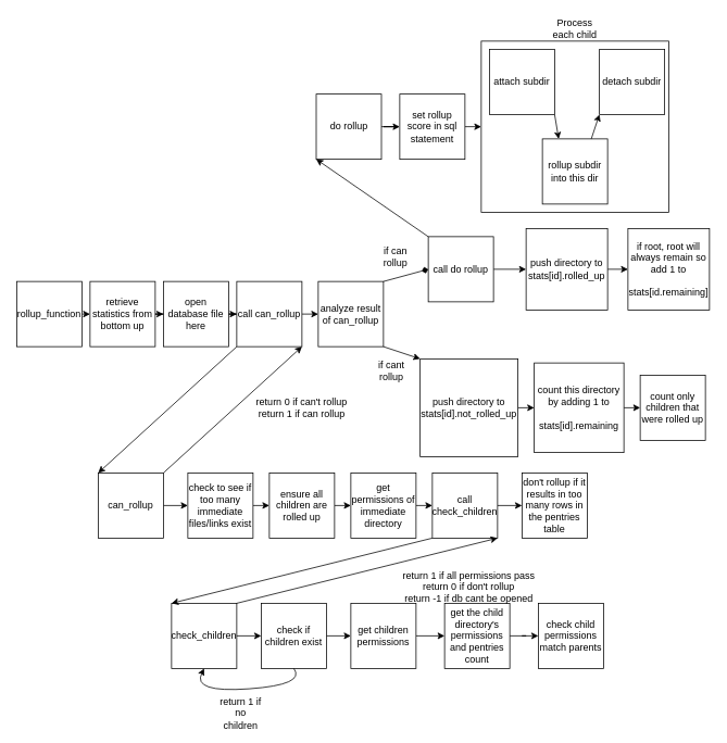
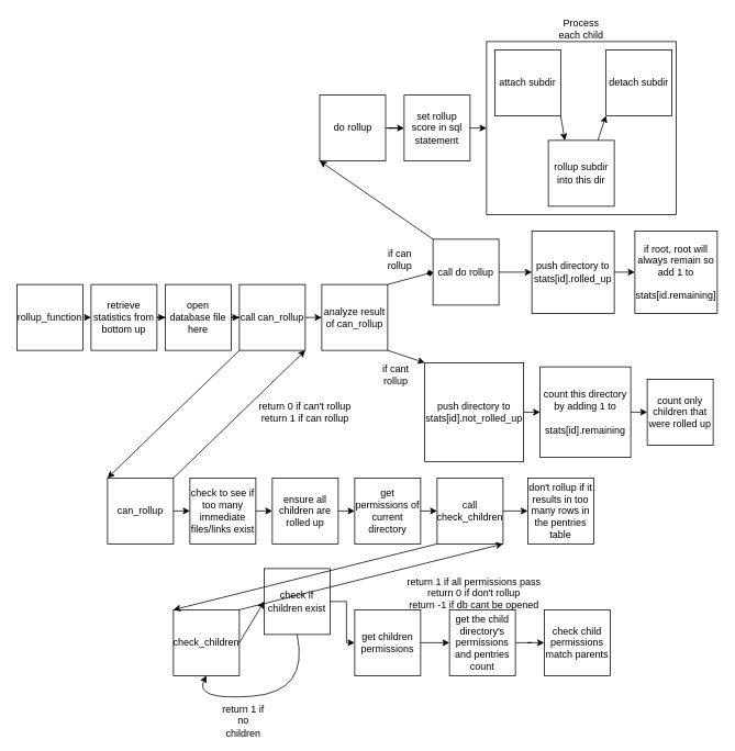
  <mxCell id="0" />
  <mxCell id="1" parent="0" />
  <mxCell id="2" style="edgeStyle=orthogonalEdgeStyle;rounded=0;orthogonalLoop=1;jettySize=auto;html=1;exitX=1;exitY=0.5;exitDx=0;exitDy=0;entryX=0;entryY=0.5;entryDx=0;entryDy=0;" edge="1" parent="1" source="3" target="5"><mxGeometry relative="1" as="geometry" /></mxCell>
  <mxCell id="3" value="rollup_function" style="whiteSpace=wrap;html=1;aspect=fixed;" vertex="1" parent="1"><mxGeometry y="345" width="80" height="80" as="geometry" x="20" /></mxCell>
  <mxCell id="4" style="edgeStyle=orthogonalEdgeStyle;rounded=0;orthogonalLoop=1;jettySize=auto;html=1;exitX=1;exitY=0.5;exitDx=0;exitDy=0;" edge="1" parent="1" source="5" target="7"><mxGeometry relative="1" as="geometry" /></mxCell>
  <mxCell id="5" value="retrieve statistics from bottom up" style="whiteSpace=wrap;html=1;aspect=fixed;" vertex="1" parent="1"><mxGeometry x="110" y="345" width="80" height="80" as="geometry" /></mxCell>
  <mxCell id="6" style="edgeStyle=orthogonalEdgeStyle;rounded=0;orthogonalLoop=1;jettySize=auto;html=1;exitX=1;exitY=0.5;exitDx=0;exitDy=0;" edge="1" parent="1" source="7" target="61"><mxGeometry relative="1" as="geometry" /></mxCell>
  <mxCell id="7" value="open database file here" style="whiteSpace=wrap;html=1;aspect=fixed;" vertex="1" parent="1"><mxGeometry x="200" y="345" width="80" height="80" as="geometry" /></mxCell>
  <mxCell id="8" value="analyze result of can_rollup" style="whiteSpace=wrap;html=1;aspect=fixed;" vertex="1" parent="1"><mxGeometry x="390" y="345" width="80" height="80" as="geometry" /></mxCell>
  <mxCell id="9" value="" style="endArrow=diamond;html=1;rounded=0;exitX=1;exitY=0;exitDx=0;exitDy=0;entryX=0;entryY=0.5;entryDx=0;entryDy=0;" edge="1" parent="1" source="8" target="11"><mxGeometry width="50" height="50" relative="1" as="geometry"><mxPoint x="495" y="360" as="sourcePoint" /><mxPoint x="505" y="420" as="targetPoint" /></mxGeometry></mxCell>
  <mxCell id="10" style="edgeStyle=orthogonalEdgeStyle;rounded=0;orthogonalLoop=1;jettySize=auto;html=1;exitX=1;exitY=0.5;exitDx=0;exitDy=0;" edge="1" parent="1" source="11" target="14"><mxGeometry relative="1" as="geometry" /></mxCell>
  <mxCell id="11" value="call do rollup" style="whiteSpace=wrap;html=1;aspect=fixed;" vertex="1" parent="1"><mxGeometry x="525" y="290" width="80" height="80" as="geometry" /></mxCell>
  <mxCell id="12" value="if can rollup" style="text;html=1;strokeColor=none;fillColor=none;align=center;verticalAlign=middle;whiteSpace=wrap;rounded=0;" vertex="1" parent="1"><mxGeometry x="455" y="300" width="60" height="30" as="geometry" /></mxCell>
  <mxCell id="13" style="edgeStyle=orthogonalEdgeStyle;rounded=0;orthogonalLoop=1;jettySize=auto;html=1;exitX=1;exitY=0.5;exitDx=0;exitDy=0;entryX=0;entryY=0.5;entryDx=0;entryDy=0;" edge="1" parent="1" source="14" target="59"><mxGeometry relative="1" as="geometry" /></mxCell>
  <mxCell id="14" value="push directory to stats[id].rolled_up" style="whiteSpace=wrap;html=1;aspect=fixed;" vertex="1" parent="1"><mxGeometry x="645" y="280" width="100" height="100" as="geometry" /></mxCell>
  <mxCell id="15" style="edgeStyle=orthogonalEdgeStyle;rounded=0;orthogonalLoop=1;jettySize=auto;html=1;exitX=1;exitY=0.5;exitDx=0;exitDy=0;entryX=0;entryY=0.5;entryDx=0;entryDy=0;" edge="1" parent="1" source="16" target="20"><mxGeometry relative="1" as="geometry" /></mxCell>
  <mxCell id="16" value="push directory to stats[id].not_rolled_up" style="whiteSpace=wrap;html=1;aspect=fixed;" vertex="1" parent="1"><mxGeometry x="515" y="440" width="120" height="120" as="geometry" /></mxCell>
  <mxCell id="17" value="" style="endArrow=classic;html=1;rounded=0;exitX=1;exitY=1;exitDx=0;exitDy=0;entryX=0;entryY=0;entryDx=0;entryDy=0;" edge="1" parent="1" source="8" target="16"><mxGeometry width="50" height="50" relative="1" as="geometry"><mxPoint x="450" y="530" as="sourcePoint" /><mxPoint x="500" y="480" as="targetPoint" /></mxGeometry></mxCell>
  <mxCell id="18" value="if cant rollup" style="text;html=1;strokeColor=none;fillColor=none;align=center;verticalAlign=middle;whiteSpace=wrap;rounded=0;" vertex="1" parent="1"><mxGeometry x="450" y="440" width="60" height="30" as="geometry" /></mxCell>
  <mxCell id="19" style="edgeStyle=orthogonalEdgeStyle;rounded=0;orthogonalLoop=1;jettySize=auto;html=1;exitX=1;exitY=0.5;exitDx=0;exitDy=0;entryX=0;entryY=0.5;entryDx=0;entryDy=0;" edge="1" parent="1" source="20" target="21"><mxGeometry relative="1" as="geometry" /></mxCell>
  <mxCell id="20" value="count this directory by adding 1 to &lt;br&gt;&lt;br&gt;stats[id].remaining" style="whiteSpace=wrap;html=1;aspect=fixed;" vertex="1" parent="1"><mxGeometry x="655" y="445" width="110" height="110" as="geometry" /></mxCell>
  <mxCell id="21" value="count only children that were rolled up" style="whiteSpace=wrap;html=1;aspect=fixed;" vertex="1" parent="1"><mxGeometry x="785" y="460" width="80" height="80" as="geometry" /></mxCell>
  <mxCell id="22" style="edgeStyle=orthogonalEdgeStyle;rounded=0;orthogonalLoop=1;jettySize=auto;html=1;" edge="1" parent="1" source="23" target="25"><mxGeometry relative="1" as="geometry" /></mxCell>
  <mxCell id="23" value="do rollup" style="whiteSpace=wrap;html=1;aspect=fixed;" vertex="1" parent="1"><mxGeometry x="387.5" y="115" width="80" height="80" as="geometry" /></mxCell>
  <mxCell id="24" style="edgeStyle=orthogonalEdgeStyle;rounded=0;orthogonalLoop=1;jettySize=auto;html=1;exitX=1;exitY=0.5;exitDx=0;exitDy=0;entryX=0;entryY=0.5;entryDx=0;entryDy=0;" edge="1" parent="1" source="25" target="26"><mxGeometry relative="1" as="geometry"><mxPoint x="555" y="155" as="targetPoint" /></mxGeometry></mxCell>
  <mxCell id="25" value="set rollup score in sql statement" style="whiteSpace=wrap;html=1;aspect=fixed;" vertex="1" parent="1"><mxGeometry x="490" y="115" width="80" height="80" as="geometry" /></mxCell>
  <mxCell id="26" value="" style="rounded=0;whiteSpace=wrap;html=1;" vertex="1" parent="1"><mxGeometry x="590" y="50" width="230" height="210" as="geometry" /></mxCell>
  <mxCell id="27" value="Process each child" style="text;html=1;strokeColor=none;fillColor=none;align=center;verticalAlign=middle;whiteSpace=wrap;rounded=0;" vertex="1" parent="1"><mxGeometry x="675" y="20" width="60" height="30" as="geometry" /></mxCell>
  <mxCell id="28" value="attach subdir" style="whiteSpace=wrap;html=1;aspect=fixed;" vertex="1" parent="1"><mxGeometry x="600" y="60" width="80" height="80" as="geometry" /></mxCell>
  <mxCell id="29" value="rollup subdir into this dir" style="whiteSpace=wrap;html=1;aspect=fixed;" vertex="1" parent="1"><mxGeometry x="665" y="170" width="80" height="80" as="geometry" /></mxCell>
  <mxCell id="30" value="detach subdir" style="whiteSpace=wrap;html=1;aspect=fixed;" vertex="1" parent="1"><mxGeometry x="735" y="60" width="80" height="80" as="geometry" /></mxCell>
  <mxCell id="31" value="" style="endArrow=classic;html=1;rounded=0;exitX=1;exitY=1;exitDx=0;exitDy=0;entryX=0.25;entryY=0;entryDx=0;entryDy=0;" edge="1" parent="1" source="28" target="29"><mxGeometry width="50" height="50" relative="1" as="geometry"><mxPoint x="680" y="150" as="sourcePoint" /><mxPoint x="730" y="100" as="targetPoint" /></mxGeometry></mxCell>
  <mxCell id="32" value="" style="endArrow=classic;html=1;rounded=0;exitX=0.75;exitY=0;exitDx=0;exitDy=0;entryX=0;entryY=1;entryDx=0;entryDy=0;" edge="1" parent="1" source="29" target="30"><mxGeometry width="50" height="50" relative="1" as="geometry"><mxPoint x="690" y="170" as="sourcePoint" /><mxPoint x="740" y="120" as="targetPoint" /></mxGeometry></mxCell>
  <mxCell id="33" value="" style="endArrow=classic;html=1;rounded=0;exitX=0;exitY=0;exitDx=0;exitDy=0;entryX=0;entryY=1;entryDx=0;entryDy=0;" edge="1" parent="1" source="11" target="23"><mxGeometry width="50" height="50" relative="1" as="geometry"><mxPoint x="420" y="210" as="sourcePoint" /><mxPoint x="400" y="250" as="targetPoint" /></mxGeometry></mxCell>
  <mxCell id="34" style="edgeStyle=orthogonalEdgeStyle;rounded=0;orthogonalLoop=1;jettySize=auto;html=1;exitX=1;exitY=0.5;exitDx=0;exitDy=0;entryX=0;entryY=0.5;entryDx=0;entryDy=0;" edge="1" parent="1" source="35" target="37"><mxGeometry relative="1" as="geometry" /></mxCell>
- <mxCell id="35" value="can_rollup" style="whiteSpace=wrap;html=1;aspect=fixed;" vertex="1" parent="1"><mxGeometry x="120" y="580" width="80" height="80" as="geometry" /></mxCell>
+ <mxCell id="35" value="can_rollup" style="whiteSpace=wrap;html=1;aspect=fixed;" vertex="1" parent="1"><mxGeometry x="130" y="580" width="80" height="80" as="geometry" /></mxCell>
  <mxCell id="36" style="edgeStyle=orthogonalEdgeStyle;rounded=0;orthogonalLoop=1;jettySize=auto;html=1;exitX=1;exitY=0.5;exitDx=0;exitDy=0;entryX=0;entryY=0.5;entryDx=0;entryDy=0;" edge="1" parent="1" source="37" target="39"><mxGeometry relative="1" as="geometry" /></mxCell>
  <mxCell id="37" value="check to see if too many immediate files/links exist" style="whiteSpace=wrap;html=1;aspect=fixed;" vertex="1" parent="1"><mxGeometry x="230" y="580" width="80" height="80" as="geometry" /></mxCell>
  <mxCell id="38" style="edgeStyle=orthogonalEdgeStyle;rounded=0;orthogonalLoop=1;jettySize=auto;html=1;exitX=1;exitY=0.5;exitDx=0;exitDy=0;entryX=0;entryY=0.5;entryDx=0;entryDy=0;" edge="1" parent="1" source="39" target="41"><mxGeometry relative="1" as="geometry" /></mxCell>
  <mxCell id="39" value="ensure all children are rolled up" style="whiteSpace=wrap;html=1;aspect=fixed;" vertex="1" parent="1"><mxGeometry x="330" y="580" width="80" height="80" as="geometry" /></mxCell>
  <mxCell id="40" style="edgeStyle=orthogonalEdgeStyle;rounded=0;orthogonalLoop=1;jettySize=auto;html=1;exitX=1;exitY=0.5;exitDx=0;exitDy=0;entryX=0;entryY=0.5;entryDx=0;entryDy=0;" edge="1" parent="1" source="41" target="43"><mxGeometry relative="1" as="geometry" /></mxCell>
- <mxCell id="41" value="get permissions of immediate directory" style="whiteSpace=wrap;html=1;aspect=fixed;" vertex="1" parent="1"><mxGeometry x="430" y="580" width="80" height="80" as="geometry" /></mxCell>
+ <mxCell id="41" value="get permissions of current directory" style="whiteSpace=wrap;html=1;aspect=fixed;" vertex="1" parent="1"><mxGeometry x="430" y="580" width="80" height="80" as="geometry" /></mxCell>
  <mxCell id="42" style="edgeStyle=orthogonalEdgeStyle;rounded=0;orthogonalLoop=1;jettySize=auto;html=1;exitX=1;exitY=0.5;exitDx=0;exitDy=0;" edge="1" parent="1" source="43"><mxGeometry relative="1" as="geometry"><mxPoint x="640" y="620" as="targetPoint" /></mxGeometry></mxCell>
  <mxCell id="43" value="call check_children" style="whiteSpace=wrap;html=1;aspect=fixed;" vertex="1" parent="1"><mxGeometry x="530" y="580" width="80" height="80" as="geometry" /></mxCell>
  <mxCell id="44" value="don't rollup if it results in too many rows in the pentries table" style="whiteSpace=wrap;html=1;aspect=fixed;" vertex="1" parent="1"><mxGeometry x="640" y="580" width="80" height="80" as="geometry" /></mxCell>
  <mxCell id="45" value="check_children" style="whiteSpace=wrap;html=1;aspect=fixed;fontColor=#000000;" vertex="1" parent="1"><mxGeometry x="210" y="740" width="80" height="80" as="geometry" /></mxCell>
  <mxCell id="46" value="" style="endArrow=classic;html=1;rounded=0;entryX=0;entryY=0.5;entryDx=0;entryDy=0;exitX=1;exitY=0.5;exitDx=0;exitDy=0;" edge="1" parent="1" source="45" target="48"><mxGeometry width="50" height="50" relative="1" as="geometry"><mxPoint x="300" y="800" as="sourcePoint" /><mxPoint x="350" y="750" as="targetPoint" /></mxGeometry></mxCell>
  <mxCell id="47" style="edgeStyle=orthogonalEdgeStyle;rounded=0;orthogonalLoop=1;jettySize=auto;html=1;exitX=1;exitY=0.5;exitDx=0;exitDy=0;entryX=0;entryY=0.5;entryDx=0;entryDy=0;" edge="1" parent="1" source="48" target="50"><mxGeometry relative="1" as="geometry" /></mxCell>
- <mxCell id="48" value="check if children exist" style="whiteSpace=wrap;html=1;aspect=fixed;" vertex="1" parent="1"><mxGeometry x="320" y="740" width="80" height="80" as="geometry" /></mxCell>
+ <mxCell id="48" value="check if children exist" style="whiteSpace=wrap;html=1;aspect=fixed;" vertex="1" parent="1"><mxGeometry x="320" y="690" width="80" height="80" as="geometry" /></mxCell>
  <mxCell id="49" style="edgeStyle=orthogonalEdgeStyle;rounded=0;orthogonalLoop=1;jettySize=auto;html=1;exitX=1;exitY=0.5;exitDx=0;exitDy=0;entryX=0;entryY=0.5;entryDx=0;entryDy=0;" edge="1" parent="1" source="50" target="52"><mxGeometry relative="1" as="geometry" /></mxCell>
  <mxCell id="50" value="get children permissions" style="whiteSpace=wrap;html=1;aspect=fixed;" vertex="1" parent="1"><mxGeometry x="430" y="740" width="80" height="80" as="geometry" /></mxCell>
  <mxCell id="51" style="edgeStyle=orthogonalEdgeStyle;rounded=0;orthogonalLoop=1;jettySize=auto;html=1;exitX=1;exitY=0.5;exitDx=0;exitDy=0;" edge="1" parent="1" source="52" target="53"><mxGeometry relative="1" as="geometry" /></mxCell>
  <mxCell id="52" value="get the child directory's permissions and pentries count" style="whiteSpace=wrap;html=1;aspect=fixed;" vertex="1" parent="1"><mxGeometry x="545" y="740" width="80" height="80" as="geometry" /></mxCell>
  <mxCell id="53" value="check child permissions match parents" style="whiteSpace=wrap;html=1;aspect=fixed;" vertex="1" parent="1"><mxGeometry x="660" y="740" width="80" height="80" as="geometry" /></mxCell>
  <mxCell id="54" value="" style="endArrow=classic;html=1;rounded=0;exitX=0;exitY=1;exitDx=0;exitDy=0;entryX=0;entryY=0;entryDx=0;entryDy=0;" edge="1" parent="1" source="43" target="45"><mxGeometry width="50" height="50" relative="1" as="geometry"><mxPoint x="290" y="750" as="sourcePoint" /><mxPoint x="340" y="700" as="targetPoint" /></mxGeometry></mxCell>
  <mxCell id="55" value="" style="endArrow=classic;html=1;rounded=0;exitX=1;exitY=0;exitDx=0;exitDy=0;entryX=1;entryY=1;entryDx=0;entryDy=0;" edge="1" parent="1" source="45" target="43"><mxGeometry width="50" height="50" relative="1" as="geometry"><mxPoint x="340" y="790" as="sourcePoint" /><mxPoint x="390" y="740" as="targetPoint" /></mxGeometry></mxCell>
  <mxCell id="56" value="&lt;div&gt;return 1 if all permissions pass&lt;/div&gt;&lt;div&gt;return 0 if don't rollup&lt;/div&gt;&lt;div&gt;return -1 if db cant be opened&lt;br&gt;&lt;/div&gt;" style="text;html=1;strokeColor=none;fillColor=none;align=center;verticalAlign=middle;whiteSpace=wrap;rounded=0;" vertex="1" parent="1"><mxGeometry x="470" y="700" width="210" height="40" as="geometry" /></mxCell>
  <mxCell id="57" value="" style="curved=1;endArrow=classic;html=1;rounded=0;exitX=0.5;exitY=1;exitDx=0;exitDy=0;entryX=0.5;entryY=1;entryDx=0;entryDy=0;" edge="1" parent="1" source="48" target="45"><mxGeometry width="50" height="50" relative="1" as="geometry"><mxPoint x="165" y="920" as="sourcePoint" /><mxPoint x="215" y="870" as="targetPoint" /><Array as="points"><mxPoint x="375" y="840" /><mxPoint x="235" y="850" /></Array></mxGeometry></mxCell>
  <mxCell id="58" value="return 1 if no children" style="text;html=1;strokeColor=none;fillColor=none;align=center;verticalAlign=middle;whiteSpace=wrap;rounded=0;" vertex="1" parent="1"><mxGeometry x="265" y="860" width="60" height="30" as="geometry" /></mxCell>
  <mxCell id="59" value="&lt;div&gt;if root, root will always remain so add 1 to&lt;/div&gt;&lt;div&gt;&lt;br&gt;&lt;/div&gt;&lt;div&gt;stats[id.remaining]&lt;br&gt;&lt;/div&gt;" style="whiteSpace=wrap;html=1;aspect=fixed;" vertex="1" parent="1"><mxGeometry x="770" y="280" width="100" height="100" as="geometry" /></mxCell>
  <mxCell id="60" style="edgeStyle=orthogonalEdgeStyle;rounded=0;orthogonalLoop=1;jettySize=auto;html=1;exitX=1;exitY=0.5;exitDx=0;exitDy=0;entryX=0;entryY=0.5;entryDx=0;entryDy=0;" edge="1" parent="1" source="61" target="8"><mxGeometry relative="1" as="geometry" /></mxCell>
  <mxCell id="61" value="call can_rollup" style="whiteSpace=wrap;html=1;aspect=fixed;" vertex="1" parent="1"><mxGeometry x="290" y="345" width="80" height="80" as="geometry" /></mxCell>
  <mxCell id="62" value="" style="endArrow=classic;html=1;rounded=0;exitX=0;exitY=1;exitDx=0;exitDy=0;entryX=0;entryY=0;entryDx=0;entryDy=0;" edge="1" parent="1" source="61" target="35"><mxGeometry width="50" height="50" relative="1" as="geometry"><mxPoint x="170" y="520" as="sourcePoint" /><mxPoint x="220" y="470" as="targetPoint" /></mxGeometry></mxCell>
  <mxCell id="63" value="" style="endArrow=classic;html=1;rounded=0;exitX=1;exitY=0;exitDx=0;exitDy=0;entryX=1;entryY=1;entryDx=0;entryDy=0;" edge="1" parent="1" source="35" target="61"><mxGeometry width="50" height="50" relative="1" as="geometry"><mxPoint x="250" y="560" as="sourcePoint" /><mxPoint x="300" y="510" as="targetPoint" /></mxGeometry></mxCell>
  <mxCell id="64" value="&lt;div&gt;return 0 if can't rollup&lt;/div&gt;&lt;div&gt;return 1 if can rollup&lt;br&gt;&lt;/div&gt;" style="text;html=1;strokeColor=none;fillColor=none;align=center;verticalAlign=middle;whiteSpace=wrap;rounded=0;" vertex="1" parent="1"><mxGeometry x="310" y="485" width="120" height="30" as="geometry" /></mxCell>
